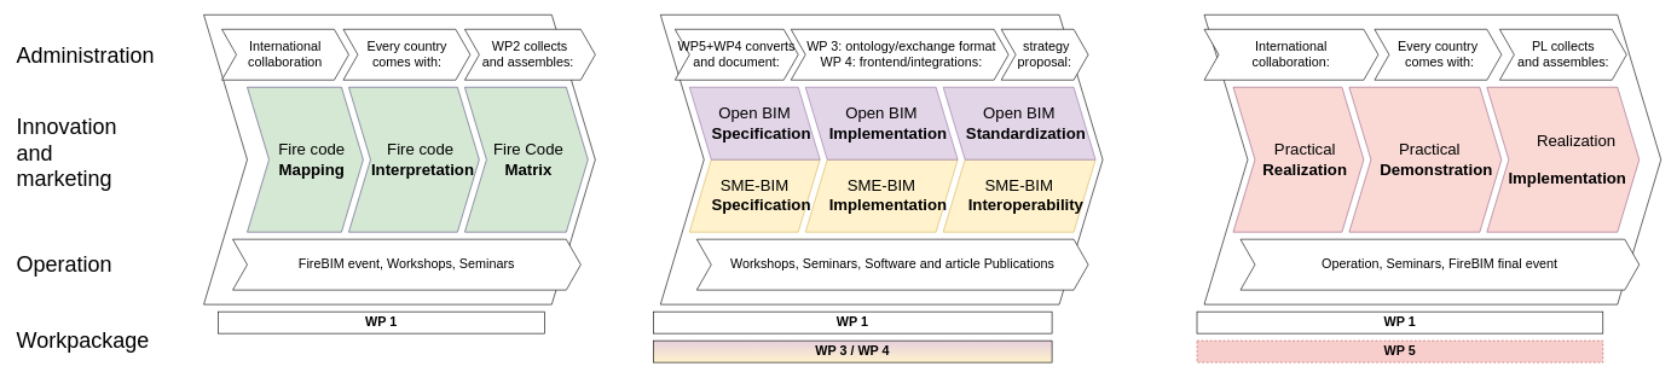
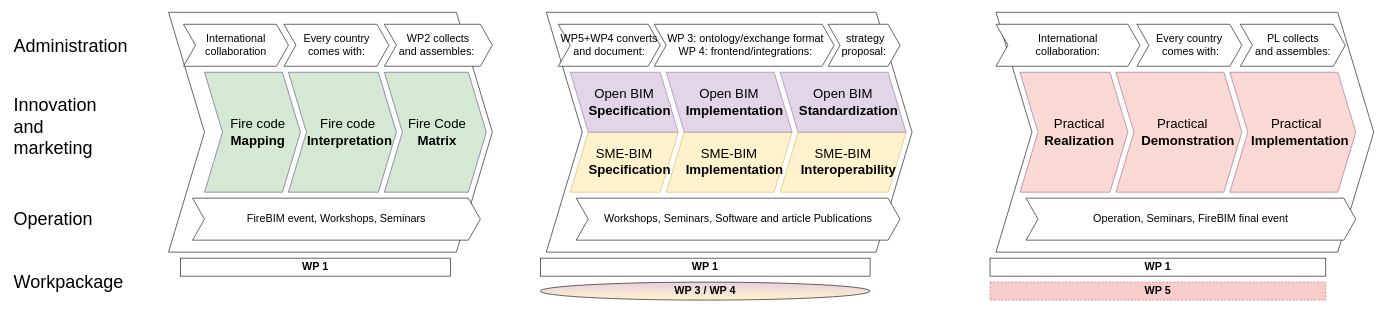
  <mxCell id="0" />
  <mxCell id="1" parent="0" />
  <mxCell id="2" value="" style="shape=step;perimeter=stepPerimeter;whiteSpace=wrap;html=1;fixedSize=1;size=60;" parent="1" vertex="1"><mxGeometry x="910" y="20" width="610" height="400" as="geometry" /></mxCell>
  <mxCell id="3" value="&lt;div style=&quot;font-size: 22px&quot;&gt;SME-BIM&lt;/div&gt;&lt;div style=&quot;font-size: 22px&quot;&gt;&amp;nbsp; &amp;nbsp;&lt;b&gt;Specification&lt;/b&gt;&lt;/div&gt;" style="shape=parallelogram;perimeter=parallelogramPerimeter;whiteSpace=wrap;html=1;fixedSize=1;size=30;fillColor=#fff2cc;strokeColor=#d6b656;" parent="1" vertex="1"><mxGeometry x="950" y="220" width="180" height="100" as="geometry" /></mxCell>
  <mxCell id="4" value="&lt;div style=&quot;font-size: 22px&quot;&gt;Open BIM&lt;/div&gt;&lt;div style=&quot;font-size: 22px&quot;&gt;&amp;nbsp; &amp;nbsp;&lt;b&gt;Specification&lt;/b&gt;&lt;/div&gt;" style="shape=parallelogram;perimeter=parallelogramPerimeter;whiteSpace=wrap;html=1;fixedSize=1;size=30;flipV=1;fillColor=#e1d5e7;strokeColor=#9673a6;" parent="1" vertex="1"><mxGeometry x="950" y="120" width="180" height="100" as="geometry" /></mxCell>
  <mxCell id="5" value="" style="shape=step;perimeter=stepPerimeter;whiteSpace=wrap;html=1;fixedSize=1;size=60;" parent="1" vertex="1"><mxGeometry x="280" y="20" width="540" height="400" as="geometry" /></mxCell>
  <mxCell id="6" value="&lt;div style=&quot;font-size: 22px&quot;&gt;&lt;span&gt;&amp;nbsp; &amp;nbsp; &amp;nbsp; Fire code&amp;nbsp; &amp;nbsp; &amp;nbsp; &amp;nbsp;&lt;b&gt;Mapping&lt;/b&gt;&lt;/span&gt;&lt;/div&gt;" style="shape=step;perimeter=stepPerimeter;whiteSpace=wrap;html=1;fixedSize=1;size=30;align=center;fillColor=#D5E8D4;strokeColor=#56517e;" parent="1" vertex="1"><mxGeometry x="340" y="120" width="160" height="200" as="geometry" /></mxCell>
  <mxCell id="7" value="&lt;font style=&quot;font-size: 22px&quot;&gt;&amp;nbsp; &amp;nbsp; &amp;nbsp; &amp;nbsp; Fire code&amp;nbsp; &amp;nbsp; &amp;nbsp; &amp;nbsp; &amp;nbsp;&amp;nbsp;&lt;b&gt;Interpretation&lt;/b&gt;&lt;/font&gt;" style="shape=step;perimeter=stepPerimeter;whiteSpace=wrap;html=1;fixedSize=1;size=30;fillColor=#D5E8D4;strokeColor=#56517e;" parent="1" vertex="1"><mxGeometry x="480" y="120" width="180" height="200" as="geometry" /></mxCell>
  <mxCell id="8" value="&lt;font style=&quot;font-size: 22px&quot;&gt;&amp;nbsp; &amp;nbsp; Fire Code&amp;nbsp; &amp;nbsp; &lt;b&gt;&amp;nbsp;Matrix&lt;/b&gt;&lt;/font&gt;" style="shape=step;perimeter=stepPerimeter;whiteSpace=wrap;html=1;fixedSize=1;size=30;fillColor=#D5E8D4;strokeColor=#56517e;" parent="1" vertex="1"><mxGeometry x="640" y="120" width="170" height="200" as="geometry" /></mxCell>
  <mxCell id="9" value="" style="shape=step;perimeter=stepPerimeter;whiteSpace=wrap;html=1;fixedSize=1;size=60;" parent="1" vertex="1"><mxGeometry x="1660" y="20" width="630" height="400" as="geometry" /></mxCell>
  <mxCell id="10" value="&lt;div style=&quot;font-size: 22px&quot;&gt;&lt;font style=&quot;font-size: 22px&quot;&gt;&amp;nbsp; &amp;nbsp;Practical&lt;/font&gt;&lt;/div&gt;&lt;div style=&quot;font-size: 22px&quot;&gt;&lt;font style=&quot;font-size: 22px&quot;&gt;&amp;nbsp; &amp;nbsp;&lt;b&gt;Realization&lt;/b&gt;&lt;/font&gt;&lt;/div&gt;" style="shape=step;perimeter=stepPerimeter;whiteSpace=wrap;html=1;fixedSize=1;size=30;align=center;fillColor=#FAD9D5;strokeColor=#996185;" parent="1" vertex="1"><mxGeometry x="1700" y="120" width="180" height="200" as="geometry" /></mxCell>
  <mxCell id="11" value="&lt;font style=&quot;font-size: 22px&quot;&gt;&amp;nbsp; &amp;nbsp; &amp;nbsp; &amp;nbsp; &amp;nbsp; &amp;nbsp;Practical&amp;nbsp; &amp;nbsp; &amp;nbsp; &amp;nbsp; &amp;nbsp; &amp;nbsp; &amp;nbsp; &amp;nbsp;&lt;b&gt;Demonstration&lt;/b&gt;&lt;/font&gt;" style="shape=step;perimeter=stepPerimeter;whiteSpace=wrap;html=1;fixedSize=1;size=30;fillColor=#FAD9D5;strokeColor=#996185;" parent="1" vertex="1"><mxGeometry x="1860" y="120" width="210" height="200" as="geometry" /></mxCell>
- <mxCell id="12" value="&lt;font style=&quot;font-size: 22px&quot;&gt;&amp;nbsp; &amp;nbsp; &amp;nbsp; &amp;nbsp; &amp;nbsp; &amp;nbsp;Realization&amp;nbsp; &amp;nbsp; &amp;nbsp; &amp;nbsp; &amp;nbsp; &amp;nbsp; &amp;nbsp;&amp;nbsp;&lt;b&gt;Implementation&lt;/b&gt;&lt;/font&gt;" style="shape=step;perimeter=stepPerimeter;whiteSpace=wrap;html=1;fixedSize=1;size=30;fillColor=#FAD9D5;strokeColor=#996185;" parent="1" vertex="1"><mxGeometry x="2050" y="120" width="210" height="200" as="geometry" /></mxCell>
+ <mxCell id="12" value="&lt;font style=&quot;font-size: 22px&quot;&gt;&amp;nbsp; &amp;nbsp; &amp;nbsp; &amp;nbsp; &amp;nbsp; &amp;nbsp;Practical&amp;nbsp; &amp;nbsp; &amp;nbsp; &amp;nbsp; &amp;nbsp; &amp;nbsp; &amp;nbsp;&amp;nbsp;&lt;b&gt;Implementation&lt;/b&gt;&lt;/font&gt;" style="shape=step;perimeter=stepPerimeter;whiteSpace=wrap;html=1;fixedSize=1;size=30;fillColor=#FAD9D5;strokeColor=#996185;" parent="1" vertex="1"><mxGeometry x="2050" y="120" width="210" height="200" as="geometry" /></mxCell>
  <mxCell id="13" value="&lt;font style=&quot;font-size: 18px&quot;&gt;FireBIM event, Workshops, Seminars&lt;/font&gt;" style="shape=step;perimeter=stepPerimeter;whiteSpace=wrap;html=1;fixedSize=1;size=20;" parent="1" vertex="1"><mxGeometry x="320" y="330" width="480" height="70" as="geometry" /></mxCell>
  <mxCell id="14" value="&lt;font style=&quot;font-size: 18px&quot;&gt;Workshops, Seminars, Software and article Publications&lt;/font&gt;" style="shape=step;perimeter=stepPerimeter;whiteSpace=wrap;html=1;fixedSize=1;size=20;" parent="1" vertex="1"><mxGeometry x="960" y="330" width="540" height="70" as="geometry" /></mxCell>
  <mxCell id="15" value="&lt;font style=&quot;font-size: 18px&quot;&gt;Operation, Seminars, FireBIM final event&lt;/font&gt;" style="shape=step;perimeter=stepPerimeter;whiteSpace=wrap;html=1;fixedSize=1;size=20;" parent="1" vertex="1"><mxGeometry x="1710" y="330" width="550" height="70" as="geometry" /></mxCell>
  <mxCell id="16" value="&lt;font style=&quot;font-size: 18px&quot;&gt;International collaboration&lt;/font&gt;" style="shape=step;perimeter=stepPerimeter;whiteSpace=wrap;html=1;fixedSize=1;size=20;" parent="1" vertex="1"><mxGeometry x="305" y="40" width="175" height="70" as="geometry" /></mxCell>
  <mxCell id="17" value="&lt;font style=&quot;font-size: 18px&quot;&gt;WP2 collects &lt;br&gt;and assembles:&amp;nbsp;&lt;/font&gt;" style="shape=step;perimeter=stepPerimeter;whiteSpace=wrap;html=1;fixedSize=1;size=20;" parent="1" vertex="1"><mxGeometry x="640" y="40" width="180" height="70" as="geometry" /></mxCell>
  <mxCell id="18" value="&lt;font style=&quot;font-size: 18px&quot;&gt;Every country &lt;br&gt;comes with:&lt;/font&gt;" style="shape=step;perimeter=stepPerimeter;whiteSpace=wrap;html=1;fixedSize=1;size=20;" parent="1" vertex="1"><mxGeometry x="472.5" y="40" width="175" height="70" as="geometry" /></mxCell>
  <mxCell id="19" value="&lt;font style=&quot;font-size: 18px&quot;&gt;WP5+WP4 converts &lt;br&gt;and document:&lt;/font&gt;" style="shape=step;perimeter=stepPerimeter;whiteSpace=wrap;html=1;fixedSize=1;size=20;" parent="1" vertex="1"><mxGeometry x="930" y="40" width="170" height="70" as="geometry" /></mxCell>
  <mxCell id="20" value="&lt;font style=&quot;font-size: 18px&quot;&gt;&amp;nbsp;WP 3: ontology/exchange format&lt;br&gt;&amp;nbsp;WP 4: frontend/integrations:&lt;/font&gt;" style="shape=step;perimeter=stepPerimeter;whiteSpace=wrap;html=1;fixedSize=1;size=20;" parent="1" vertex="1"><mxGeometry x="1090" y="40" width="300" height="70" as="geometry" /></mxCell>
  <mxCell id="21" value="&lt;font style=&quot;font-size: 18px&quot;&gt;&amp;nbsp;strategy proposal:&lt;/font&gt;" style="shape=step;perimeter=stepPerimeter;whiteSpace=wrap;html=1;fixedSize=1;size=20;" parent="1" vertex="1"><mxGeometry x="1380" y="40" width="120" height="70" as="geometry" /></mxCell>
  <mxCell id="22" value="&lt;font style=&quot;font-size: 18px&quot;&gt;International &lt;br&gt;collaboration:&lt;/font&gt;" style="shape=step;perimeter=stepPerimeter;whiteSpace=wrap;html=1;fixedSize=1;size=20;" parent="1" vertex="1"><mxGeometry x="1660" y="40" width="240" height="70" as="geometry" /></mxCell>
  <mxCell id="23" value="&lt;font style=&quot;font-size: 18px&quot;&gt;Every country&lt;br&gt;&amp;nbsp;comes with:&lt;/font&gt;" style="shape=step;perimeter=stepPerimeter;whiteSpace=wrap;html=1;fixedSize=1;size=20;" parent="1" vertex="1"><mxGeometry x="1895" y="40" width="175" height="70" as="geometry" /></mxCell>
  <mxCell id="24" value="&lt;font style=&quot;font-size: 18px&quot;&gt;PL collects&lt;br&gt;&amp;nbsp;and assembles:&amp;nbsp;&lt;/font&gt;" style="shape=step;perimeter=stepPerimeter;whiteSpace=wrap;html=1;fixedSize=1;size=20;" parent="1" vertex="1"><mxGeometry x="2067.5" y="40" width="175" height="70" as="geometry" /></mxCell>
  <mxCell id="25" value="&lt;font style=&quot;font-size: 30px&quot;&gt;Administration&lt;/font&gt;" style="text;html=1;strokeColor=none;fillColor=none;align=left;verticalAlign=middle;whiteSpace=wrap;rounded=0;" parent="1" vertex="1"><mxGeometry x="20" y="65" width="40" height="20" as="geometry" /></mxCell>
  <mxCell id="26" value="&lt;div&gt;&lt;span style=&quot;font-size: 30px&quot;&gt;Innovation and marketing&lt;/span&gt;&lt;/div&gt;" style="text;html=1;strokeColor=none;fillColor=none;align=left;verticalAlign=middle;whiteSpace=wrap;rounded=0;" parent="1" vertex="1"><mxGeometry x="20" y="200" width="40" height="20" as="geometry" /></mxCell>
  <mxCell id="27" value="&lt;font style=&quot;font-size: 30px&quot;&gt;Operation&lt;/font&gt;" style="text;html=1;strokeColor=none;fillColor=none;align=left;verticalAlign=middle;whiteSpace=wrap;rounded=0;" parent="1" vertex="1"><mxGeometry x="20" y="355" width="40" height="20" as="geometry" /></mxCell>
  <mxCell id="28" value="&lt;font style=&quot;font-size: 18px&quot;&gt;&lt;b&gt;WP 1&lt;br&gt;&lt;/b&gt;&lt;/font&gt;" style="rounded=0;whiteSpace=wrap;html=1;fillColor=#FFFFFF;" parent="1" vertex="1"><mxGeometry x="300" y="430" width="450" height="30" as="geometry" /></mxCell>
- <mxCell id="29" value="&lt;font style=&quot;font-size: 18px&quot;&gt;&lt;b&gt;WP 3 / WP 4&lt;br&gt;&lt;/b&gt;&lt;/font&gt;" style="rounded=0;whiteSpace=wrap;html=1;fillColor=#E6D0DE;gradientColor=#FFF2CC;gradientDirection=south;" parent="1" vertex="1"><mxGeometry x="900" y="470" width="550" height="30" as="geometry" /></mxCell>
+ <mxCell id="29" value="&lt;font style=&quot;font-size: 18px&quot;&gt;&lt;b&gt;WP 3 / WP 4&lt;br&gt;&lt;/b&gt;&lt;/font&gt;" style="ellipse;whiteSpace=wrap;html=1;fillColor=#E6D0DE;gradientColor=#FFF2CC;gradientDirection=south;" parent="1" vertex="1"><mxGeometry x="900" y="470" width="550" height="30" as="geometry" /></mxCell>
  <mxCell id="30" value="&lt;font style=&quot;font-size: 18px&quot;&gt;&lt;b&gt;WP 5&lt;br&gt;&lt;/b&gt;&lt;/font&gt;" style="rounded=0;whiteSpace=wrap;html=1;fillColor=#f8cecc;strokeColor=#b85450;dashed=1;" parent="1" vertex="1"><mxGeometry x="1650" y="470" width="560" height="30" as="geometry" /></mxCell>
  <mxCell id="31" value="&lt;span style=&quot;font-size: 22px&quot;&gt;SME-&lt;/span&gt;&lt;span style=&quot;font-size: 22px&quot;&gt;BIM&lt;/span&gt;&lt;span style=&quot;font-size: 22px&quot;&gt;&lt;br&gt;&lt;/span&gt;&lt;div style=&quot;font-size: 22px&quot;&gt;&amp;nbsp; &amp;nbsp;&lt;b&gt;Implementation&lt;/b&gt;&lt;/div&gt;" style="shape=parallelogram;perimeter=parallelogramPerimeter;whiteSpace=wrap;html=1;fixedSize=1;size=30;fillColor=#fff2cc;strokeColor=#d6b656;" parent="1" vertex="1"><mxGeometry x="1110" y="220" width="210" height="100" as="geometry" /></mxCell>
  <mxCell id="32" value="&lt;div style=&quot;font-size: 22px&quot;&gt;Open BIM&lt;/div&gt;&lt;div style=&quot;font-size: 22px&quot;&gt;&amp;nbsp; &amp;nbsp;&lt;b&gt;Implementation&lt;/b&gt;&lt;/div&gt;" style="shape=parallelogram;perimeter=parallelogramPerimeter;whiteSpace=wrap;html=1;fixedSize=1;size=30;flipV=1;fillColor=#e1d5e7;strokeColor=#9673a6;" parent="1" vertex="1"><mxGeometry x="1110" y="120" width="210" height="100" as="geometry" /></mxCell>
  <mxCell id="33" value="&lt;span style=&quot;font-size: 22px&quot;&gt;SME-&lt;/span&gt;&lt;span style=&quot;font-size: 22px&quot;&gt;BIM&lt;/span&gt;&lt;span style=&quot;font-size: 22px&quot;&gt;&lt;br&gt;&lt;/span&gt;&lt;div style=&quot;font-size: 22px&quot;&gt;&amp;nbsp; &amp;nbsp;&lt;b&gt;Interoperability&lt;/b&gt;&lt;/div&gt;" style="shape=parallelogram;perimeter=parallelogramPerimeter;whiteSpace=wrap;html=1;fixedSize=1;size=30;fillColor=#fff2cc;strokeColor=#d6b656;" parent="1" vertex="1"><mxGeometry x="1300" y="220" width="210" height="100" as="geometry" /></mxCell>
  <mxCell id="34" value="&lt;div style=&quot;font-size: 22px&quot;&gt;Open BIM&lt;/div&gt;&lt;div style=&quot;font-size: 22px&quot;&gt;&amp;nbsp; &amp;nbsp;&lt;b&gt;Standardization&lt;/b&gt;&lt;/div&gt;" style="shape=parallelogram;perimeter=parallelogramPerimeter;whiteSpace=wrap;html=1;fixedSize=1;size=30;flipV=1;fillColor=#e1d5e7;strokeColor=#9673a6;" parent="1" vertex="1"><mxGeometry x="1300" y="120" width="210" height="100" as="geometry" /></mxCell>
  <mxCell id="35" value="&lt;font style=&quot;font-size: 30px&quot;&gt;Workpackage&lt;/font&gt;" style="text;html=1;strokeColor=none;fillColor=none;align=left;verticalAlign=middle;whiteSpace=wrap;rounded=0;" parent="1" vertex="1"><mxGeometry x="20" y="460" width="40" height="20" as="geometry" /></mxCell>
  <mxCell id="36" value="&lt;font style=&quot;font-size: 18px&quot;&gt;&lt;b&gt;WP 1&lt;br&gt;&lt;/b&gt;&lt;/font&gt;" style="rounded=0;whiteSpace=wrap;html=1;fillColor=#FFFFFF;" vertex="1" parent="1"><mxGeometry x="900" y="430" width="550" height="30" as="geometry" /></mxCell>
  <mxCell id="37" value="&lt;font style=&quot;font-size: 18px&quot;&gt;&lt;b&gt;WP 1&lt;br&gt;&lt;/b&gt;&lt;/font&gt;" style="rounded=0;whiteSpace=wrap;html=1;fillColor=#FFFFFF;" vertex="1" parent="1"><mxGeometry x="1650" y="430" width="560" height="30" as="geometry" /></mxCell>
